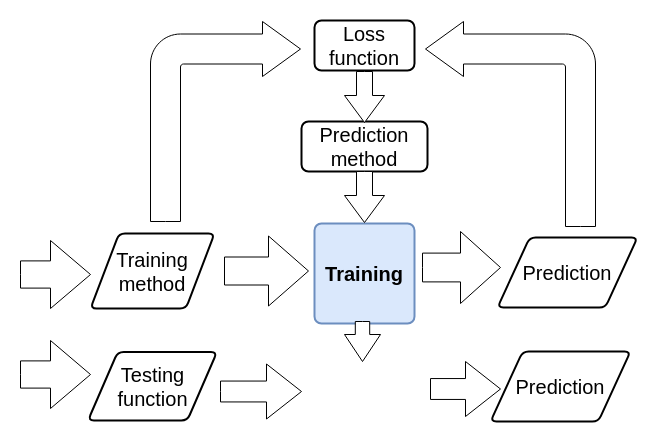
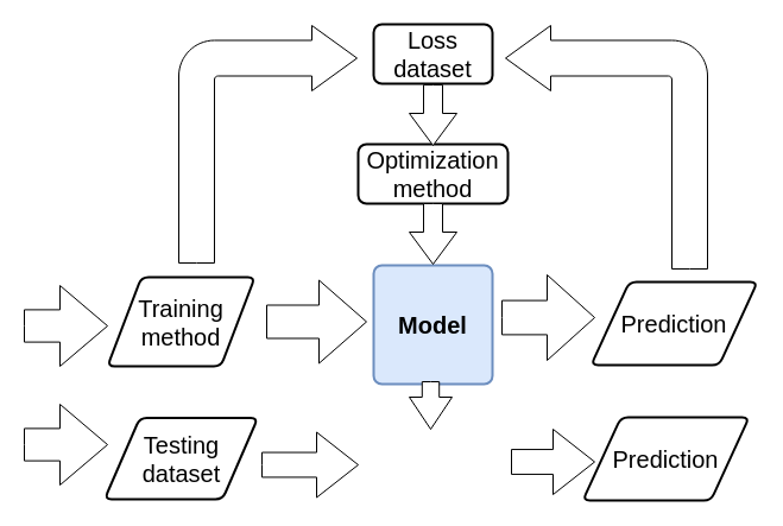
  <mxCell id="0" />
  <mxCell id="1" parent="0" />
- <mxCell id="2" value="&lt;font style=&quot;font-size: 20px;&quot;&gt;&lt;b style=&quot;&quot;&gt;Training&lt;/b&gt;&lt;/font&gt;" style="rounded=1;whiteSpace=wrap;html=1;absoluteArcSize=1;arcSize=14;strokeWidth=2;fillColor=#dae8fc;strokeColor=#6c8ebf;" vertex="1" parent="1"><mxGeometry x="314" y="223" width="100" height="100" as="geometry" /></mxCell>
+ <mxCell id="2" value="&lt;font style=&quot;font-size: 20px;&quot;&gt;&lt;b style=&quot;&quot;&gt;Model&lt;/b&gt;&lt;/font&gt;" style="rounded=1;whiteSpace=wrap;html=1;absoluteArcSize=1;arcSize=14;strokeWidth=2;fillColor=#dae8fc;strokeColor=#6c8ebf;" vertex="1" parent="1"><mxGeometry x="314" y="223" width="100" height="100" as="geometry" /></mxCell>
  <mxCell id="3" value="Training&lt;br&gt;method" style="shape=parallelogram;html=1;strokeWidth=2;perimeter=parallelogramPerimeter;whiteSpace=wrap;rounded=1;arcSize=12;size=0.23;fontSize=20;fontColor=#000000;" vertex="1" parent="1"><mxGeometry x="90" y="233" width="124" height="75" as="geometry" /></mxCell>
  <mxCell id="4" value="Prediction" style="shape=parallelogram;html=1;strokeWidth=2;perimeter=parallelogramPerimeter;whiteSpace=wrap;rounded=1;arcSize=12;size=0.23;fontSize=20;fontColor=#000000;" vertex="1" parent="1"><mxGeometry x="497" y="237" width="140" height="70" as="geometry" /></mxCell>
- <mxCell id="5" value="Loss function" style="rounded=1;whiteSpace=wrap;html=1;absoluteArcSize=1;arcSize=14;strokeWidth=2;fontSize=20;fontColor=#000000;" vertex="1" parent="1"><mxGeometry x="314" y="20" width="100" height="50" as="geometry" /></mxCell>
- <mxCell id="6" value="Prediction method" style="rounded=1;whiteSpace=wrap;html=1;absoluteArcSize=1;arcSize=14;strokeWidth=2;fontSize=20;fontColor=#000000;" vertex="1" parent="1"><mxGeometry x="301" y="121" width="126" height="50" as="geometry" /></mxCell>
+ <mxCell id="5" value="Loss dataset" style="rounded=1;whiteSpace=wrap;html=1;absoluteArcSize=1;arcSize=14;strokeWidth=2;fontSize=20;fontColor=#000000;" vertex="1" parent="1"><mxGeometry x="314" y="20" width="100" height="50" as="geometry" /></mxCell>
+ <mxCell id="6" value="Optimization method" style="rounded=1;whiteSpace=wrap;html=1;absoluteArcSize=1;arcSize=14;strokeWidth=2;fontSize=20;fontColor=#000000;" vertex="1" parent="1"><mxGeometry x="301" y="121" width="126" height="50" as="geometry" /></mxCell>
  <mxCell id="7" value="" style="html=1;shadow=0;dashed=0;align=center;verticalAlign=middle;shape=mxgraph.arrows2.arrow;dy=0.6;dx=27;direction=south;notch=0;fontSize=20;fontColor=#000000;" vertex="1" parent="1"><mxGeometry x="344" y="171" width="40" height="51" as="geometry" /></mxCell>
  <mxCell id="8" value="" style="html=1;shadow=0;dashed=0;align=center;verticalAlign=middle;shape=mxgraph.arrows2.arrow;dy=0.6;dx=27;direction=south;notch=0;fontSize=20;fontColor=#000000;" vertex="1" parent="1"><mxGeometry x="344" y="71" width="40" height="51" as="geometry" /></mxCell>
  <mxCell id="9" value="" style="html=1;shadow=0;dashed=0;align=center;verticalAlign=middle;shape=mxgraph.arrows2.bendArrow;dy=15;dx=38;notch=0;arrowHead=55;rounded=1;fontSize=20;fontColor=#000000;rotation=90;direction=south;dropTarget=0;snapToPoint=0;portConstraint=none;flipH=1;" vertex="1" parent="1"><mxGeometry x="407.5" y="38.5" width="205" height="170" as="geometry" /></mxCell>
  <mxCell id="10" value="" style="html=1;shadow=0;dashed=0;align=center;verticalAlign=middle;shape=mxgraph.arrows2.bendArrow;dy=15;dx=38;notch=0;arrowHead=55;rounded=1;fontSize=20;fontColor=#000000;" vertex="1" parent="1"><mxGeometry x="150" y="21" width="150" height="200" as="geometry" /></mxCell>
- <mxCell id="11" value="Testing&lt;br&gt;function" style="shape=parallelogram;html=1;strokeWidth=2;perimeter=parallelogramPerimeter;whiteSpace=wrap;rounded=1;arcSize=12;size=0.23;fontSize=20;fontColor=#000000;" vertex="1" parent="1"><mxGeometry x="87.5" y="351.5" width="129" height="68.5" as="geometry" /></mxCell>
+ <mxCell id="11" value="Testing&lt;br&gt;dataset" style="shape=parallelogram;html=1;strokeWidth=2;perimeter=parallelogramPerimeter;whiteSpace=wrap;rounded=1;arcSize=12;size=0.23;fontSize=20;fontColor=#000000;" vertex="1" parent="1"><mxGeometry x="87.5" y="351.5" width="129" height="68.5" as="geometry" /></mxCell>
  <mxCell id="12" value="" style="html=1;shadow=0;dashed=0;align=center;verticalAlign=middle;shape=mxgraph.arrows2.arrow;dy=0.6;dx=27;direction=south;notch=0;fontSize=20;fontColor=#000000;" vertex="1" parent="1"><mxGeometry x="344" y="321" width="36" height="40" as="geometry" /></mxCell>
  <mxCell id="13" value="" style="html=1;shadow=0;dashed=0;align=center;verticalAlign=middle;shape=mxgraph.arrows2.arrow;dy=0.62;dx=35;notch=0;fontSize=20;fontColor=#000000;" vertex="1" parent="1"><mxGeometry x="220" y="363.5" width="81" height="55" as="geometry" /></mxCell>
  <mxCell id="14" value="" style="html=1;shadow=0;dashed=0;align=center;verticalAlign=middle;shape=mxgraph.arrows2.arrow;dy=0.62;dx=35;notch=0;fontSize=20;fontColor=#000000;" vertex="1" parent="1"><mxGeometry x="430" y="361" width="70" height="55" as="geometry" /></mxCell>
  <mxCell id="15" value="Prediction" style="shape=parallelogram;html=1;strokeWidth=2;perimeter=parallelogramPerimeter;whiteSpace=wrap;rounded=1;arcSize=12;size=0.23;fontSize=20;fontColor=#000000;" vertex="1" parent="1"><mxGeometry x="490" y="351" width="140" height="70" as="geometry" /></mxCell>
  <mxCell id="16" value="" style="html=1;shadow=0;dashed=0;align=center;verticalAlign=middle;shape=mxgraph.arrows2.arrow;dy=0.6;dx=40;notch=0;fontSize=20;fontColor=#000000;" vertex="1" parent="1"><mxGeometry x="224" y="235.5" width="84" height="70" as="geometry" /></mxCell>
  <mxCell id="17" value="" style="html=1;shadow=0;dashed=0;align=center;verticalAlign=middle;shape=mxgraph.arrows2.arrow;dy=0.6;dx=40;notch=0;fontSize=20;fontColor=#000000;" vertex="1" parent="1"><mxGeometry x="422" y="231" width="78" height="72" as="geometry" /></mxCell>
  <mxCell id="18" value="" style="html=1;shadow=0;dashed=0;align=center;verticalAlign=middle;shape=mxgraph.arrows2.arrow;dy=0.6;dx=40;notch=0;fontSize=20;fontColor=#000000;" vertex="1" parent="1"><mxGeometry x="20" y="240" width="70" height="68" as="geometry" /></mxCell>
  <mxCell id="19" value="" style="html=1;shadow=0;dashed=0;align=center;verticalAlign=middle;shape=mxgraph.arrows2.arrow;dy=0.6;dx=40;notch=0;fontSize=20;fontColor=#000000;" vertex="1" parent="1"><mxGeometry x="20" y="340" width="70" height="68" as="geometry" /></mxCell>
